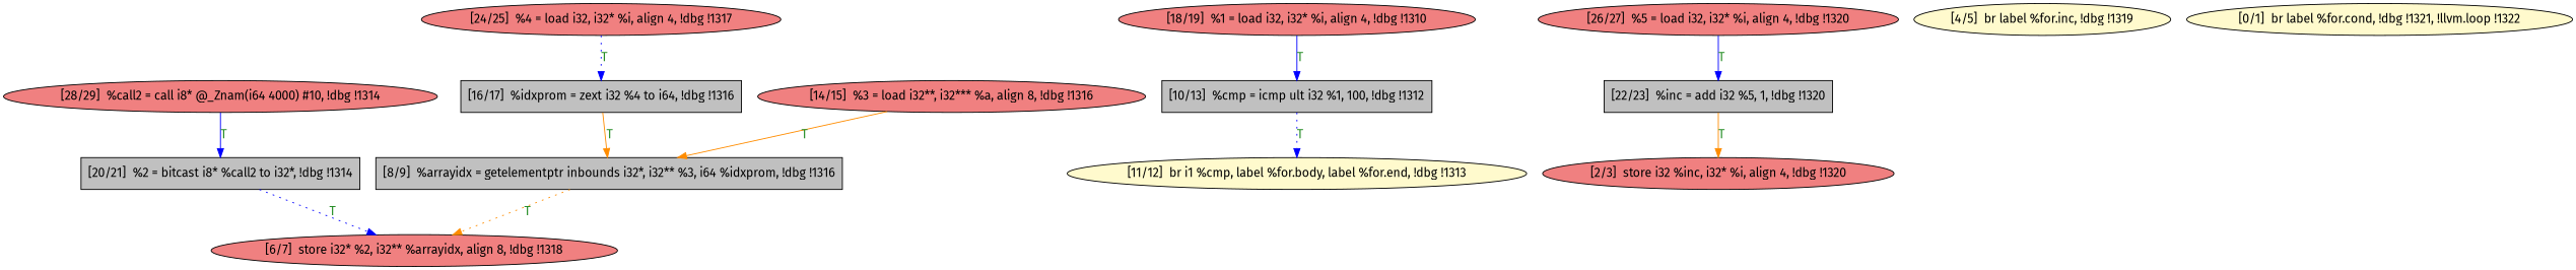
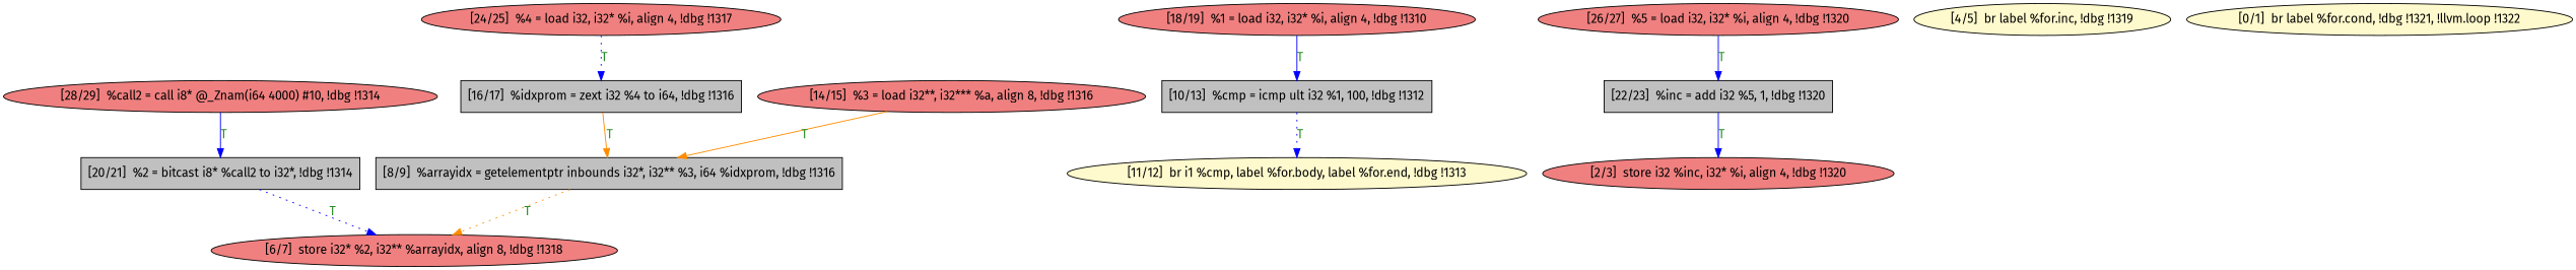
  digraph {
    fontname="Fira Sans"
    node [fillcolor=lightcoral fontname="Fira Sans" shape=ellipse style=filled]
    edge [color=blue fontcolor=forestgreen fontname="Fira Sans" style=solid]
    n1 [label="[28/29]  %call2 = call i8* @_Znam(i64 4000) #10, !dbg !1314"]
    n2 [fillcolor=grey label="[20/21]  %2 = bitcast i8* %call2 to i32*, !dbg !1314" shape=rectangle]
    n3 [label="[6/7]  store i32* %2, i32** %arrayidx, align 8, !dbg !1318"]
    n4 [fillcolor=lemonchiffon label="[11/12]  br i1 %cmp, label %for.body, label %for.end, !dbg !1313"]
    n5 [label="[24/25]  %4 = load i32, i32* %i, align 4, !dbg !1317"]
    n6 [fillcolor=grey label="[16/17]  %idxprom = zext i32 %4 to i64, !dbg !1316" shape=rectangle]
    n7 [fillcolor=grey label="[8/9]  %arrayidx = getelementptr inbounds i32*, i32** %3, i64 %idxprom, !dbg !1316" shape=rectangle]
    n8 [fillcolor=grey label="[22/23]  %inc = add i32 %5, 1, !dbg !1320" shape=rectangle]
    n9 [label="[2/3]  store i32 %inc, i32* %i, align 4, !dbg !1320"]
    n10 [label="[18/19]  %1 = load i32, i32* %i, align 4, !dbg !1310"]
    n11 [fillcolor=grey label="[10/13]  %cmp = icmp ult i32 %1, 100, !dbg !1312" shape=rectangle]
    n12 [label="[14/15]  %3 = load i32**, i32*** %a, align 8, !dbg !1316"]
    n13 [label="[26/27]  %5 = load i32, i32* %i, align 4, !dbg !1320"]
    n14 [fillcolor=lemonchiffon label="[4/5]  br label %for.inc, !dbg !1319"]
    n15 [fillcolor=lemonchiffon label="[0/1]  br label %for.cond, !dbg !1321, !llvm.loop !1322"]
    n1 -> n2 [label=T]
    n2 -> n3 [label=T style=dotted]
    n5 -> n6 [label=T style=dotted]
    n6 -> n7 [color=darkorange label=T]
    n7 -> n3 [color=darkorange label=T style=dotted]
-   n8 -> n9 [color=darkorange label=T]
+   n8 -> n9 [label=T]
    n10 -> n11 [label=T]
    n11 -> n4 [label=T style=dotted]
    n12 -> n7 [color=darkorange label=T]
    n13 -> n8 [label=T]
  }
